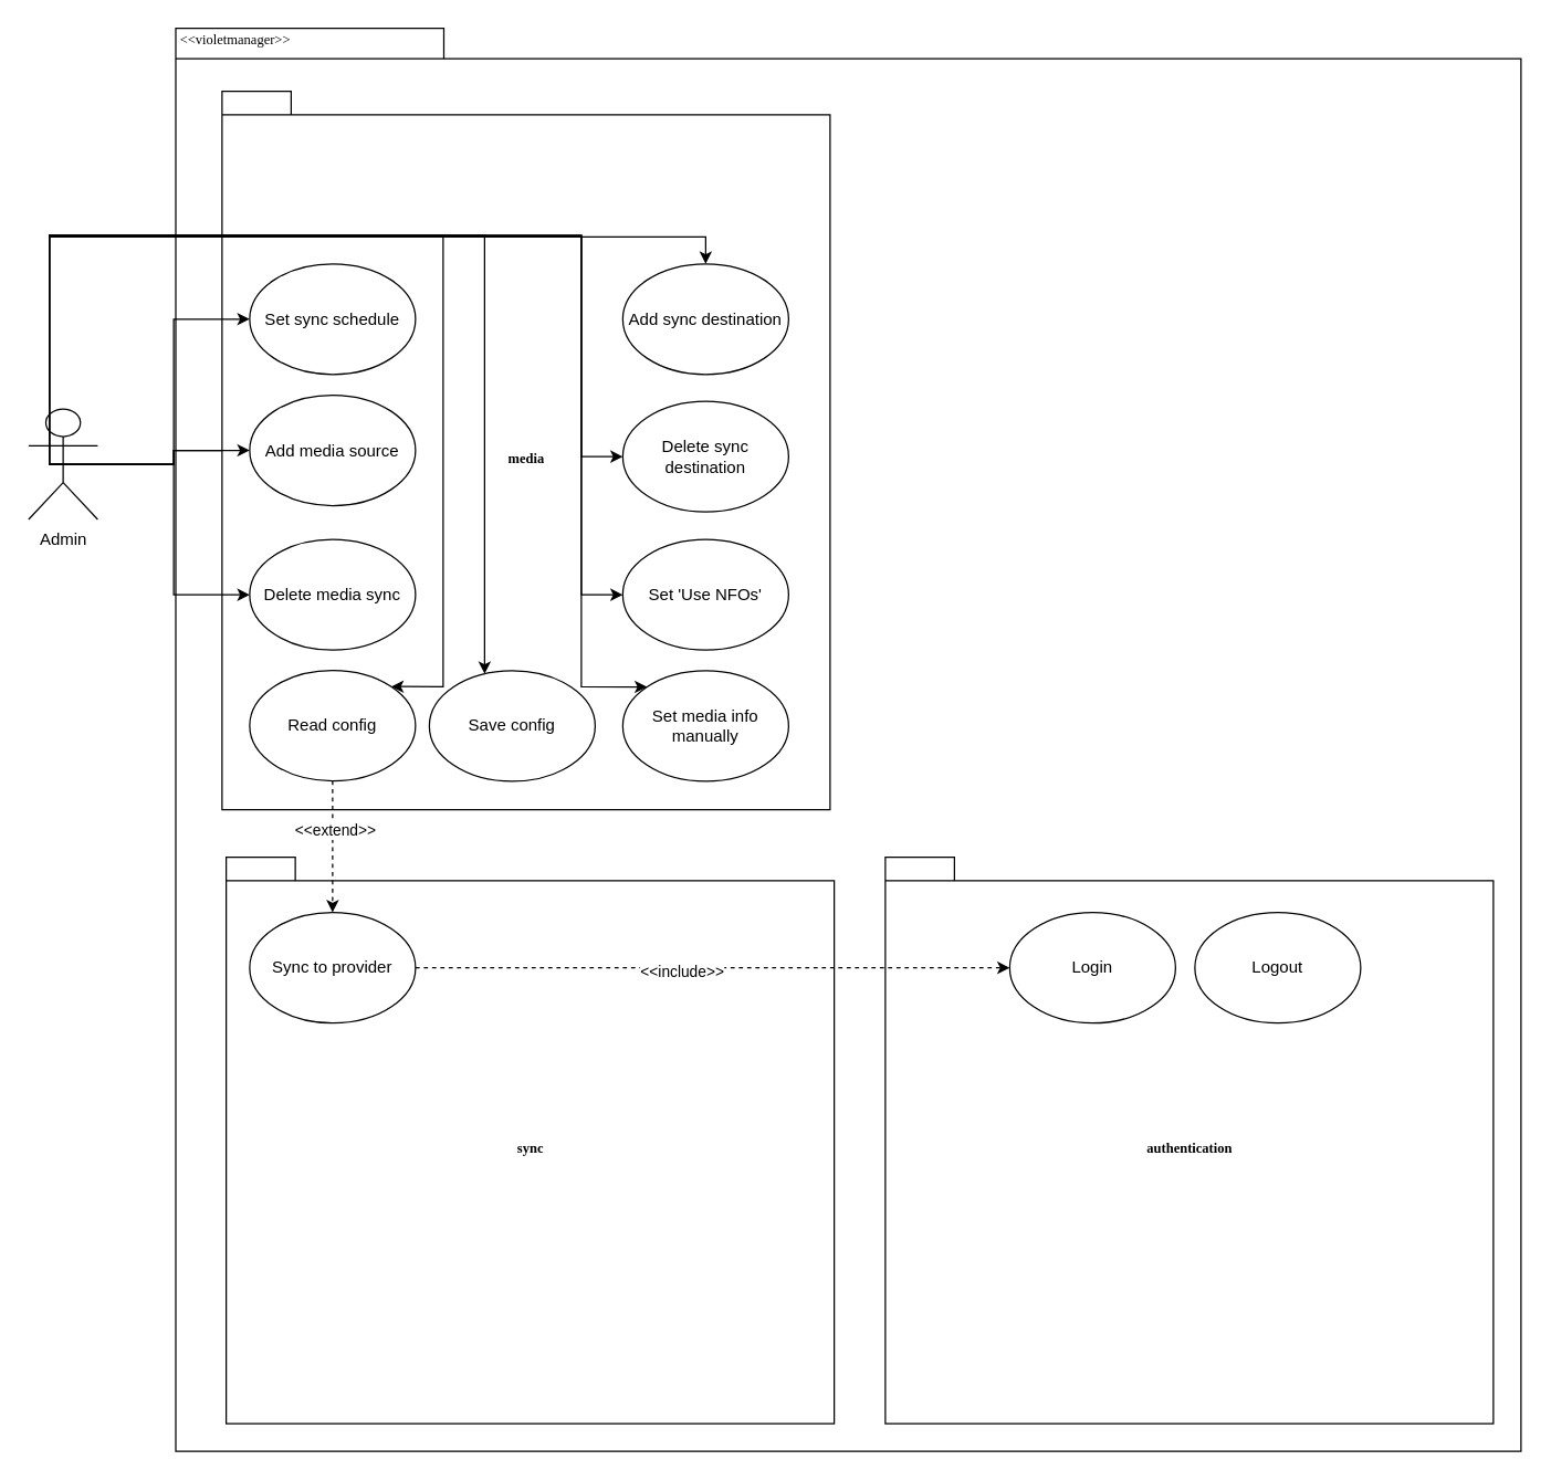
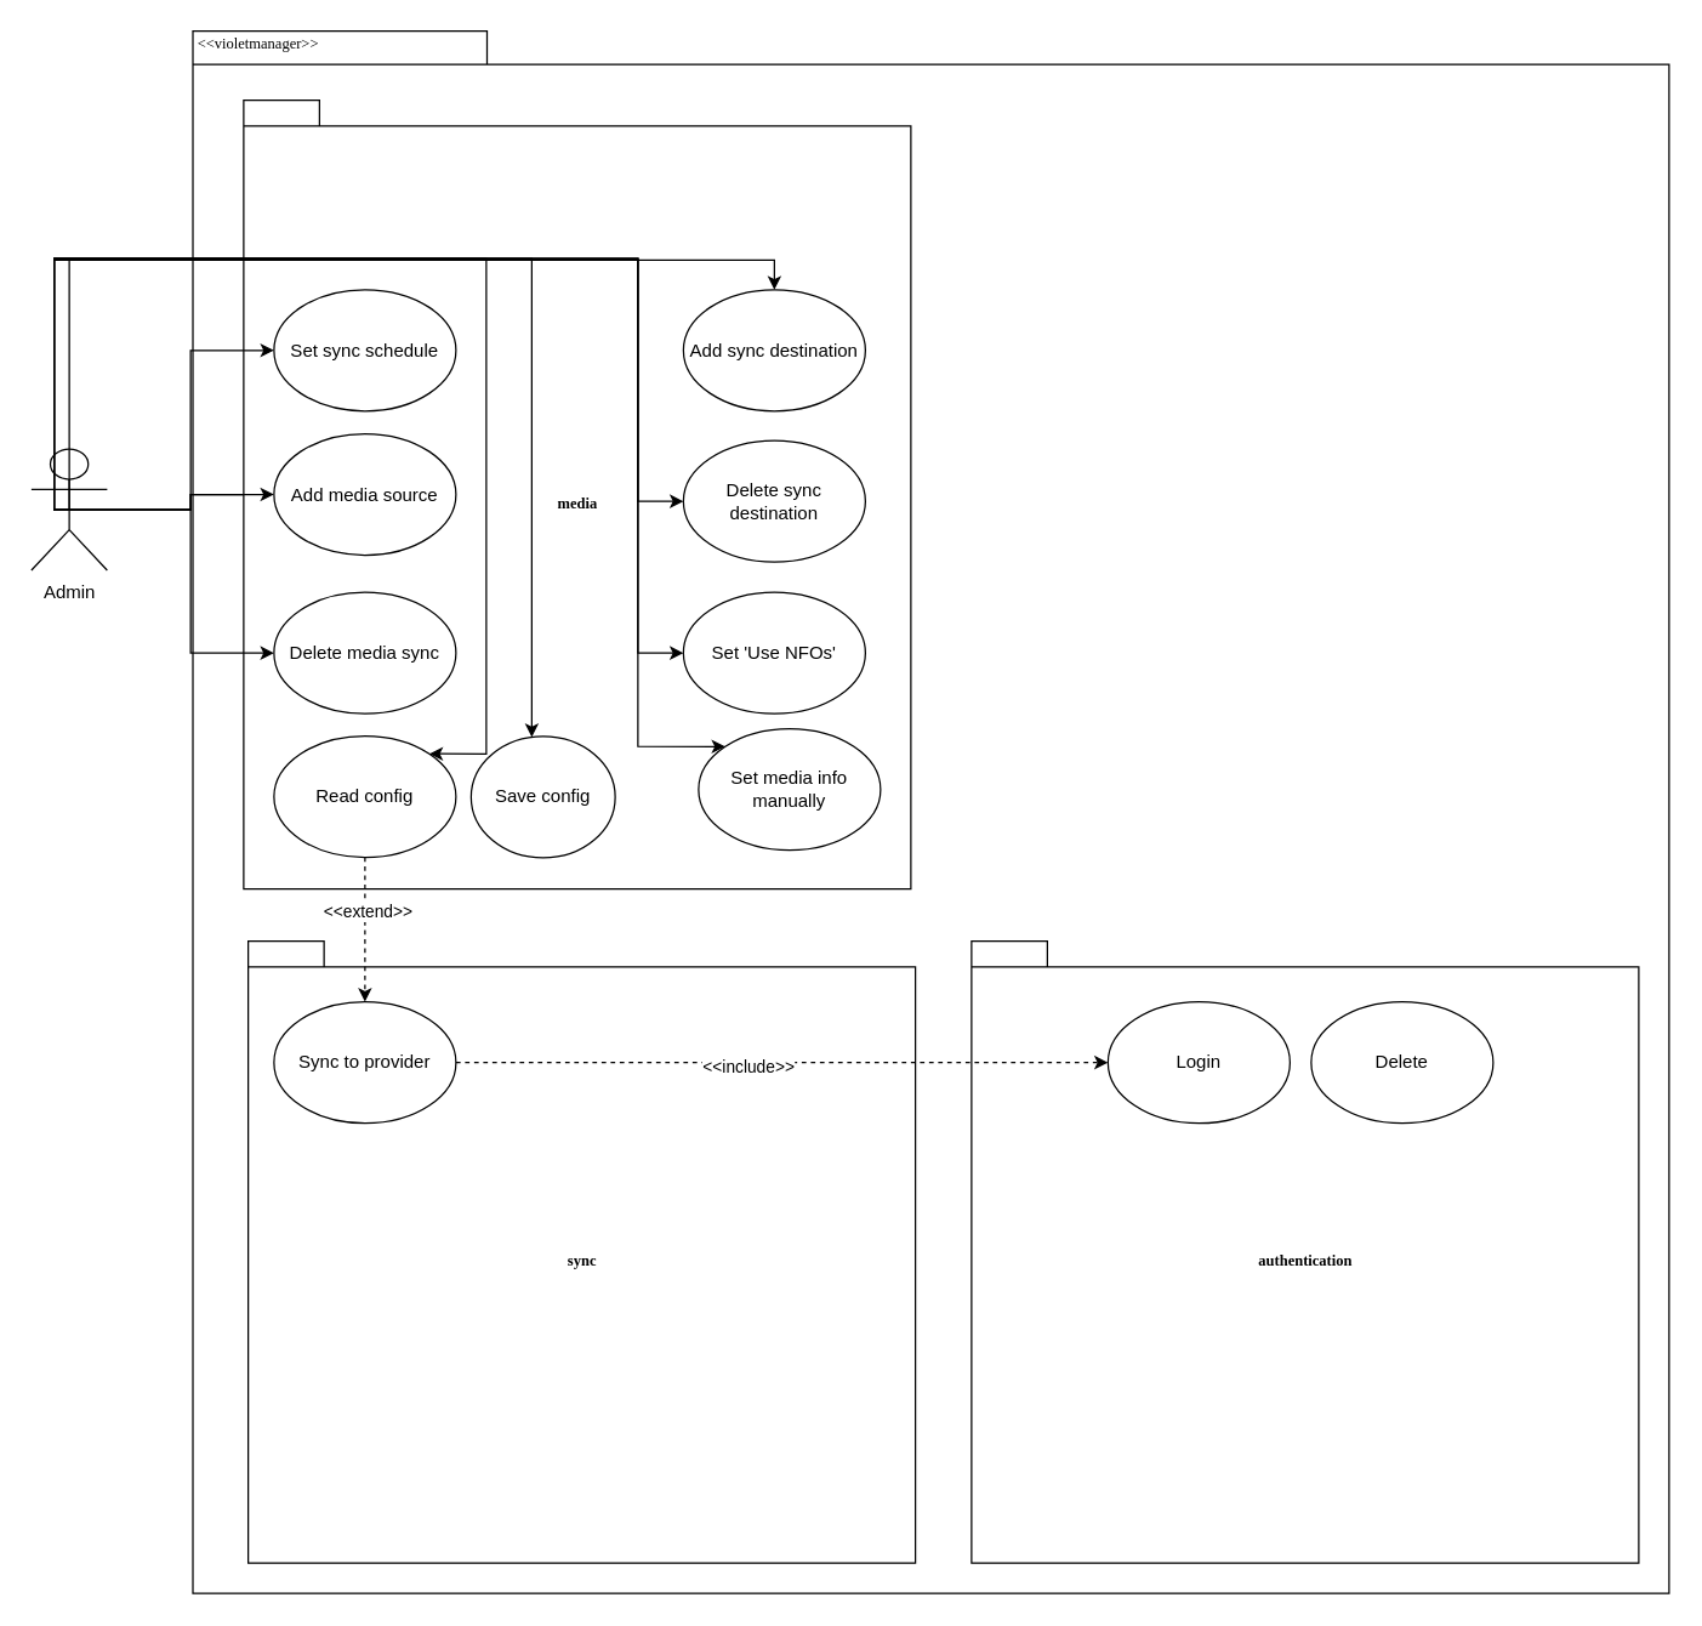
  <mxCell id="0" />
  <mxCell id="1" parent="0" />
  <mxCell id="2" value="" style="shape=folder;fontStyle=1;spacingTop=10;tabWidth=194;tabHeight=22;tabPosition=left;html=1;rounded=0;shadow=0;comic=0;labelBackgroundColor=none;strokeWidth=1;fillColor=none;fontFamily=Verdana;fontSize=10;align=center;" parent="1" vertex="1"><mxGeometry x="126.5" y="20" width="973.5" height="1030" as="geometry" /></mxCell>
  <mxCell id="3" value="&amp;lt;&amp;lt;violetmanager&amp;gt;&amp;gt;" style="text;html=1;align=left;verticalAlign=top;spacingTop=-4;fontSize=10;fontFamily=Verdana" parent="1" vertex="1"><mxGeometry x="127.5" y="20" width="130" height="20" as="geometry" /></mxCell>
  <mxCell id="4" style="edgeStyle=orthogonalEdgeStyle;rounded=0;orthogonalLoop=1;jettySize=auto;html=1;exitX=0.5;exitY=0.5;exitDx=0;exitDy=0;exitPerimeter=0;entryX=0;entryY=0.5;entryDx=0;entryDy=0;endArrow=classic;endFill=1;" edge="1" parent="1" source="5" target="18"><mxGeometry relative="1" as="geometry" /></mxCell>
  <mxCell id="5" value="Admin" style="shape=umlActor;verticalLabelPosition=bottom;verticalAlign=top;html=1;outlineConnect=0;" vertex="1" parent="1"><mxGeometry x="20" y="295.5" width="50" height="80" as="geometry" /></mxCell>
  <mxCell id="6" value="" style="group;verticalAlign=bottom;labelPosition=center;verticalLabelPosition=top;align=center;horizontal=1;" vertex="1" connectable="0" parent="1"><mxGeometry x="640" y="620" width="440" height="410" as="geometry" /></mxCell>
  <mxCell id="7" value="authentication" style="shape=folder;fontStyle=1;spacingTop=10;tabWidth=50;tabHeight=17;tabPosition=left;html=1;rounded=0;shadow=0;comic=0;labelBackgroundColor=none;strokeWidth=1;fontFamily=Verdana;fontSize=10;align=center;" vertex="1" parent="6"><mxGeometry width="440" height="410" as="geometry" /></mxCell>
  <mxCell id="8" value="Login" style="ellipse;whiteSpace=wrap;html=1;" vertex="1" parent="6"><mxGeometry x="90" y="40" width="120" height="80" as="geometry" /></mxCell>
- <mxCell id="9" value="Logout" style="ellipse;whiteSpace=wrap;html=1;" vertex="1" parent="6"><mxGeometry x="224" y="40" width="120" height="80" as="geometry" /></mxCell>
+ <mxCell id="9" value="Delete" style="ellipse;whiteSpace=wrap;html=1;" vertex="1" parent="6"><mxGeometry x="224" y="40" width="120" height="80" as="geometry" /></mxCell>
  <mxCell id="10" value="" style="group;verticalAlign=bottom;labelPosition=center;verticalLabelPosition=top;align=center;horizontal=1;" vertex="1" connectable="0" parent="1"><mxGeometry x="163" y="620" width="440" height="410" as="geometry" /></mxCell>
  <mxCell id="11" value="sync" style="shape=folder;fontStyle=1;spacingTop=10;tabWidth=50;tabHeight=17;tabPosition=left;html=1;rounded=0;shadow=0;comic=0;labelBackgroundColor=none;strokeWidth=1;fontFamily=Verdana;fontSize=10;align=center;" vertex="1" parent="10"><mxGeometry width="440" height="410" as="geometry" /></mxCell>
  <mxCell id="12" value="Sync to provider" style="ellipse;whiteSpace=wrap;html=1;" vertex="1" parent="10"><mxGeometry x="17" y="40" width="120" height="80" as="geometry" /></mxCell>
  <mxCell id="13" style="edgeStyle=orthogonalEdgeStyle;rounded=0;orthogonalLoop=1;jettySize=auto;html=1;exitX=1;exitY=0.5;exitDx=0;exitDy=0;entryX=0;entryY=0.5;entryDx=0;entryDy=0;dashed=1;endArrow=classic;endFill=1;" edge="1" parent="1" source="12" target="8"><mxGeometry relative="1" as="geometry" /></mxCell>
  <mxCell id="14" value="&amp;lt;&amp;lt;include&amp;gt;&amp;gt;" style="edgeLabel;html=1;align=center;verticalAlign=middle;resizable=0;points=[];" vertex="1" connectable="0" parent="13"><mxGeometry x="-0.105" y="-2" relative="1" as="geometry"><mxPoint as="offset" /></mxGeometry></mxCell>
  <mxCell id="15" value="" style="group;verticalAlign=bottom;labelPosition=center;verticalLabelPosition=top;align=center;horizontal=1;" vertex="1" connectable="0" parent="1"><mxGeometry x="160" y="65.5" width="440" height="520" as="geometry" /></mxCell>
  <mxCell id="16" value="media" style="shape=folder;fontStyle=1;spacingTop=10;tabWidth=50;tabHeight=17;tabPosition=left;html=1;rounded=0;shadow=0;comic=0;labelBackgroundColor=none;strokeWidth=1;fontFamily=Verdana;fontSize=10;align=center;" vertex="1" parent="15"><mxGeometry width="440" height="520" as="geometry" /></mxCell>
  <mxCell id="17" value="Set 'Use NFOs'" style="ellipse;whiteSpace=wrap;html=1;" vertex="1" parent="15"><mxGeometry x="290" y="324.5" width="120" height="80" as="geometry" /></mxCell>
  <mxCell id="18" value="Add media source" style="ellipse;whiteSpace=wrap;html=1;" vertex="1" parent="15"><mxGeometry x="20" y="220" width="120" height="80" as="geometry" /></mxCell>
  <mxCell id="19" value="Delete media sync" style="ellipse;whiteSpace=wrap;html=1;" vertex="1" parent="15"><mxGeometry x="20" y="324.5" width="120" height="80" as="geometry" /></mxCell>
  <mxCell id="20" value="Add sync destination" style="ellipse;whiteSpace=wrap;html=1;" vertex="1" parent="15"><mxGeometry x="290" y="125" width="120" height="80" as="geometry" /></mxCell>
  <mxCell id="21" value="Delete sync destination" style="ellipse;whiteSpace=wrap;html=1;" vertex="1" parent="15"><mxGeometry x="290" y="224.5" width="120" height="80" as="geometry" /></mxCell>
  <mxCell id="22" value="Set sync schedule" style="ellipse;whiteSpace=wrap;html=1;" vertex="1" parent="15"><mxGeometry x="20" y="125" width="120" height="80" as="geometry" /></mxCell>
- <mxCell id="23" value="Set media info manually" style="ellipse;whiteSpace=wrap;html=1;" vertex="1" parent="15"><mxGeometry x="290" y="419.5" width="120" height="80" as="geometry" /></mxCell>
+ <mxCell id="23" value="Set media info manually" style="ellipse;whiteSpace=wrap;html=1;" vertex="1" parent="15"><mxGeometry x="300" y="414.5" width="120" height="80" as="geometry" /></mxCell>
  <mxCell id="24" value="Read config" style="ellipse;whiteSpace=wrap;html=1;" vertex="1" parent="15"><mxGeometry x="20" y="419.25" width="120" height="80" as="geometry" /></mxCell>
- <mxCell id="25" value="Save config" style="ellipse;whiteSpace=wrap;html=1;" vertex="1" parent="15"><mxGeometry x="150" y="419.5" width="120" height="80" as="geometry" /></mxCell>
+ <mxCell id="25" value="Save config" style="ellipse;whiteSpace=wrap;html=1;" vertex="1" parent="15"><mxGeometry x="150" y="419.5" width="95" height="80" as="geometry" /></mxCell>
  <mxCell id="26" style="edgeStyle=orthogonalEdgeStyle;rounded=0;orthogonalLoop=1;jettySize=auto;html=1;exitX=0.5;exitY=1;exitDx=0;exitDy=0;entryX=0.5;entryY=0;entryDx=0;entryDy=0;dashed=1;endArrow=classic;endFill=1;" edge="1" parent="1" source="24" target="12"><mxGeometry relative="1" as="geometry" /></mxCell>
  <mxCell id="27" value="&amp;lt;&amp;lt;extend&amp;gt;&amp;gt;" style="edgeLabel;html=1;align=center;verticalAlign=middle;resizable=0;points=[];" vertex="1" connectable="0" parent="26"><mxGeometry x="-0.239" y="1" relative="1" as="geometry"><mxPoint as="offset" /></mxGeometry></mxCell>
  <mxCell id="28" style="edgeStyle=orthogonalEdgeStyle;rounded=0;orthogonalLoop=1;jettySize=auto;html=1;exitX=0.5;exitY=0.5;exitDx=0;exitDy=0;exitPerimeter=0;entryX=0;entryY=0.5;entryDx=0;entryDy=0;endArrow=classic;endFill=1;" edge="1" parent="1" source="5" target="22"><mxGeometry relative="1" as="geometry" /></mxCell>
  <mxCell id="29" style="edgeStyle=orthogonalEdgeStyle;rounded=0;orthogonalLoop=1;jettySize=auto;html=1;exitX=0.5;exitY=0.5;exitDx=0;exitDy=0;exitPerimeter=0;entryX=0.5;entryY=0;entryDx=0;entryDy=0;endArrow=classic;endFill=1;" edge="1" parent="1" source="5" target="20"><mxGeometry relative="1" as="geometry"><Array as="points"><mxPoint x="35" y="171" /><mxPoint x="510" y="171" /></Array></mxGeometry></mxCell>
  <mxCell id="30" style="edgeStyle=orthogonalEdgeStyle;rounded=0;orthogonalLoop=1;jettySize=auto;html=1;exitX=0.5;exitY=0.5;exitDx=0;exitDy=0;exitPerimeter=0;entryX=0;entryY=0.5;entryDx=0;entryDy=0;endArrow=classic;endFill=1;" edge="1" parent="1" source="5" target="21"><mxGeometry relative="1" as="geometry"><Array as="points"><mxPoint x="35" y="170" /><mxPoint x="420" y="170" /><mxPoint x="420" y="330" /></Array></mxGeometry></mxCell>
  <mxCell id="31" style="edgeStyle=orthogonalEdgeStyle;rounded=0;orthogonalLoop=1;jettySize=auto;html=1;exitX=0.5;exitY=0.5;exitDx=0;exitDy=0;exitPerimeter=0;entryX=0;entryY=0.5;entryDx=0;entryDy=0;endArrow=classic;endFill=1;" edge="1" parent="1" source="5" target="17"><mxGeometry relative="1" as="geometry"><Array as="points"><mxPoint x="35" y="170" /><mxPoint x="420" y="170" /><mxPoint x="420" y="430" /></Array></mxGeometry></mxCell>
  <mxCell id="32" style="edgeStyle=orthogonalEdgeStyle;rounded=0;orthogonalLoop=1;jettySize=auto;html=1;exitX=0.5;exitY=0.5;exitDx=0;exitDy=0;exitPerimeter=0;entryX=0;entryY=0;entryDx=0;entryDy=0;endArrow=classic;endFill=1;" edge="1" parent="1" source="5" target="23"><mxGeometry relative="1" as="geometry"><Array as="points"><mxPoint x="35" y="170" /><mxPoint x="420" y="170" /><mxPoint x="420" y="497" /></Array></mxGeometry></mxCell>
  <mxCell id="33" style="edgeStyle=orthogonalEdgeStyle;rounded=0;orthogonalLoop=1;jettySize=auto;html=1;exitX=0.5;exitY=0.5;exitDx=0;exitDy=0;exitPerimeter=0;endArrow=classic;endFill=1;" edge="1" parent="1" source="5" target="25"><mxGeometry relative="1" as="geometry"><Array as="points"><mxPoint x="35" y="170" /><mxPoint x="350" y="170" /></Array></mxGeometry></mxCell>
  <mxCell id="34" style="edgeStyle=orthogonalEdgeStyle;rounded=0;orthogonalLoop=1;jettySize=auto;html=1;exitX=0.5;exitY=0.5;exitDx=0;exitDy=0;exitPerimeter=0;entryX=0;entryY=0.5;entryDx=0;entryDy=0;endArrow=classic;endFill=1;" edge="1" parent="1" source="5" target="19"><mxGeometry relative="1" as="geometry" /></mxCell>
  <mxCell id="35" style="edgeStyle=orthogonalEdgeStyle;rounded=0;orthogonalLoop=1;jettySize=auto;html=1;exitX=0.5;exitY=0.5;exitDx=0;exitDy=0;exitPerimeter=0;endArrow=classic;endFill=1;" edge="1" parent="1" source="5" target="18"><mxGeometry relative="1" as="geometry" /></mxCell>
  <mxCell id="36" style="edgeStyle=orthogonalEdgeStyle;rounded=0;orthogonalLoop=1;jettySize=auto;html=1;exitX=0.5;exitY=0.5;exitDx=0;exitDy=0;exitPerimeter=0;entryX=1;entryY=0;entryDx=0;entryDy=0;endArrow=classic;endFill=1;" edge="1" parent="1" source="5" target="24"><mxGeometry relative="1" as="geometry"><Array as="points"><mxPoint x="35" y="170" /><mxPoint x="320" y="170" /><mxPoint x="320" y="497" /></Array></mxGeometry></mxCell>
